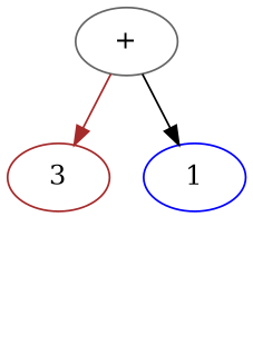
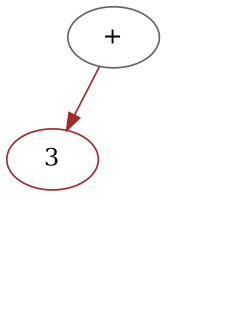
  digraph {
    n1 [label=3 color=brown]
-   n2 [label=1 color=blue]
    c [style=invis]
    n4 [label="+" color=gray40]
-   n2 -> c [style=invis]
    n4 -> n1 [color=brown]
-   n4 -> n2 [color=black]
  }
